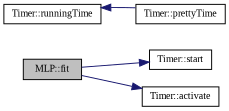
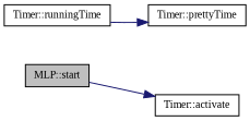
  digraph {
    fontname="Liberation Serif"
    rankdir=LR
    node [color=black fontname="Liberation Serif" fontsize=10 shape=record]
    edge [color=midnightblue fontname="Liberation Serif" fontsize=10 labelfontname=Helvetica labelfontsize=10 style=solid]
-   n1 [fillcolor=grey75 fontcolor=black height=0.2 label="MLP::fit" style=filled width=0.4]
-   n2 [height=0.2 label="Timer::start" width=0.4]
+   n1 [fillcolor=grey75 fontcolor=black height=0.2 label="MLP::start" style=filled width=0.4]
    n3 [height=0.2 label="Timer::activate" width=0.4]
    n4 [height=0.2 label="Timer::runningTime" width=0.4]
    n5 [height=0.2 label="Timer::prettyTime" width=0.4]
-   n1 -> n2
    n1 -> n3
-   n5 -> n4
+   n4 -> n5
  }
